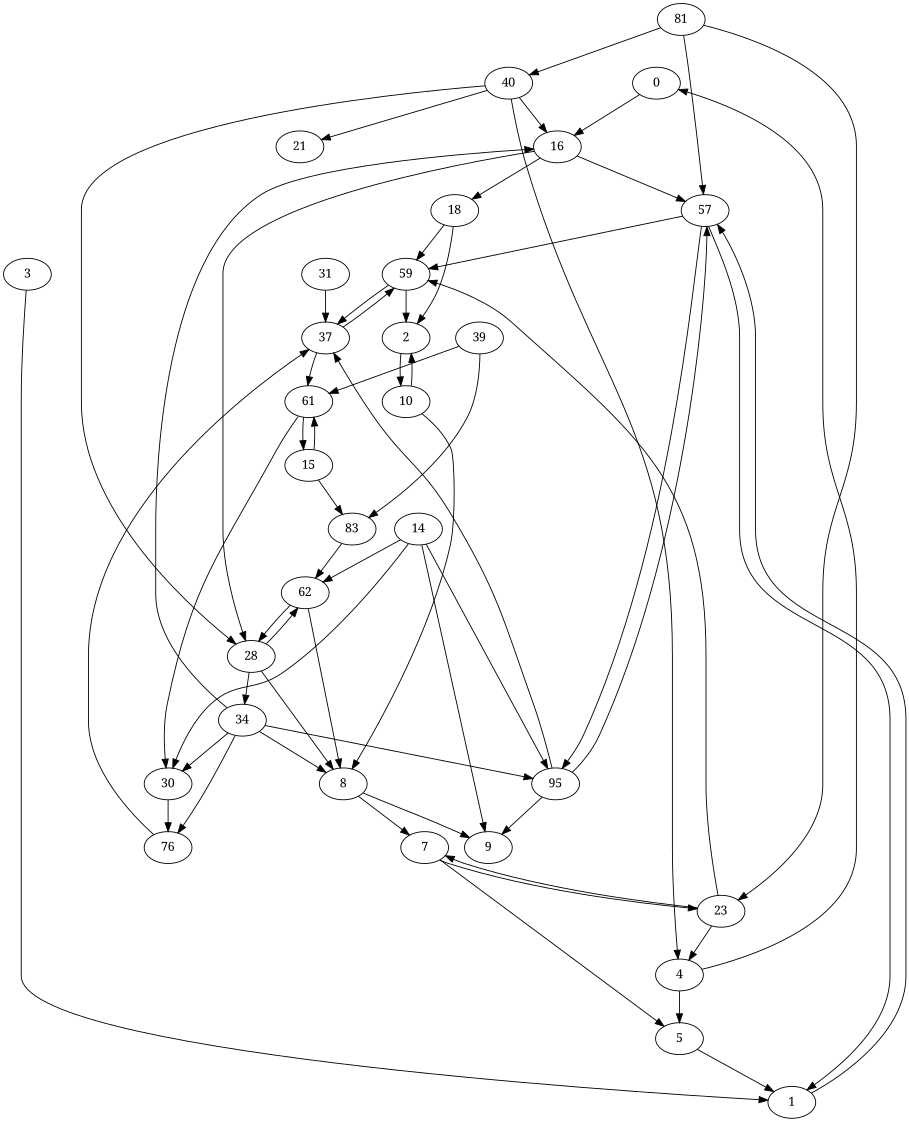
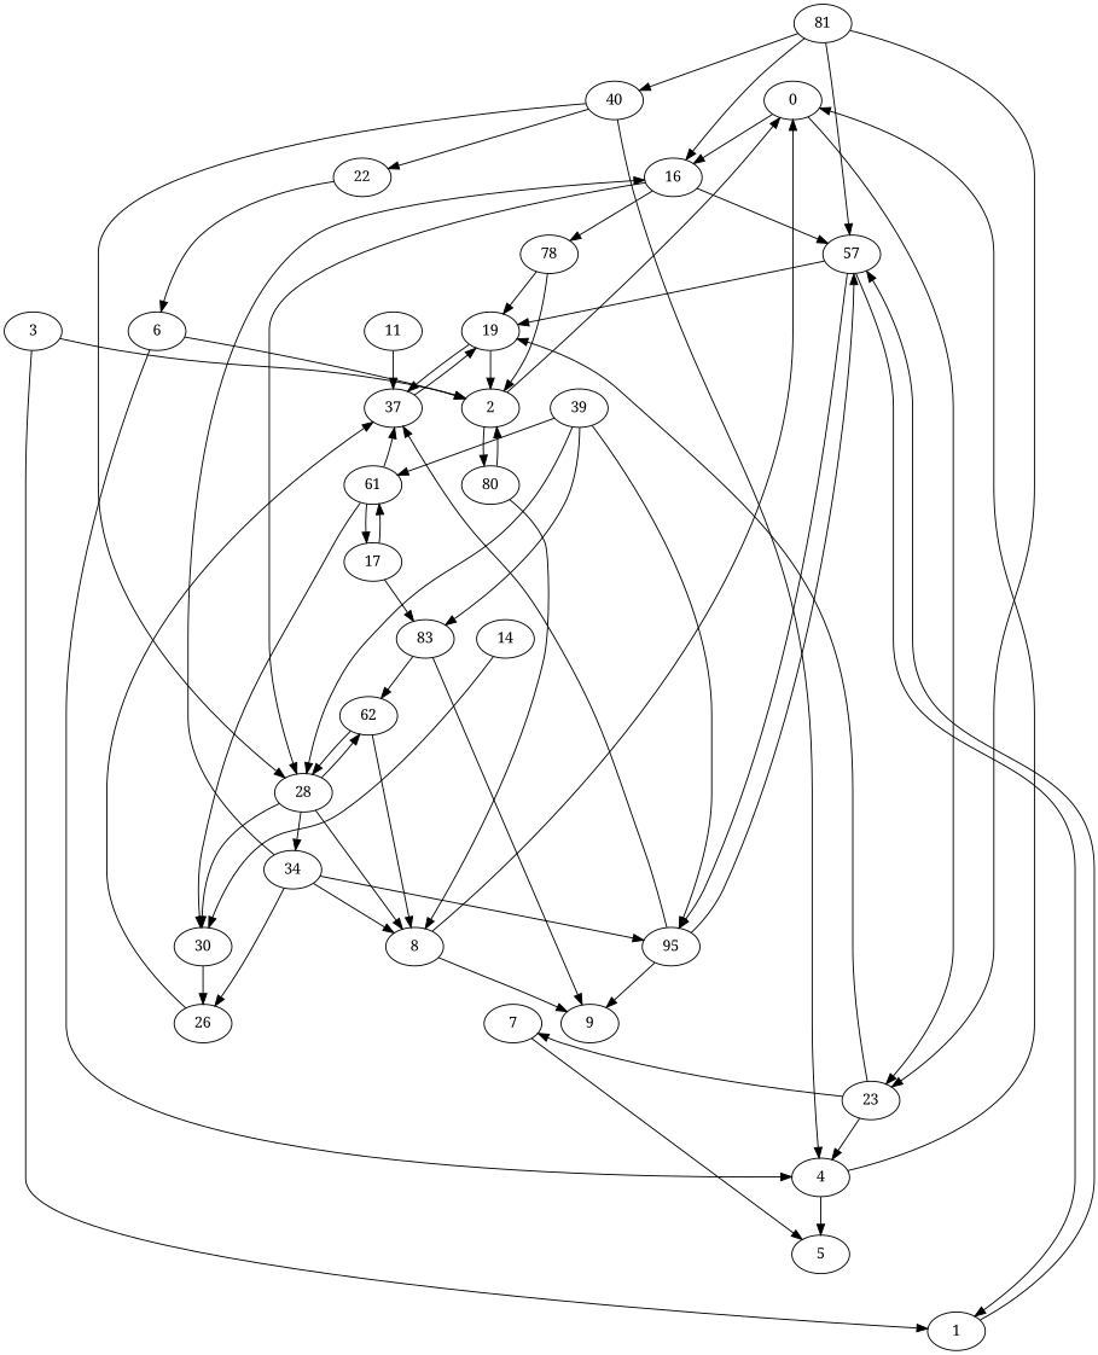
  digraph {
    fontname="Noto Serif"
    node [fontname="Noto Serif"]
    edge [fontname="Noto Serif"]
    n1 [label=0]
    n2 [label=16]
    n3 [label=8]
    n4 [label=9]
    n5 [label=57]
    n6 [label=28]
-   n7 [label=18]
+   n7 [label=78]
    n8 [label=1]
-   n9 [label=59]
+   n9 [label=19]
    n10 [label=95]
    n11 [label=2]
-   n12 [label=10]
+   n12 [label=80]
    n13 [label=3]
    n14 [label=4]
    n15 [label=5]
+   n16 [label=6]
    n17 [label=7]
    n18 [label=23]
-   n19 [label=21]
-   n20 [label=31]
+   n19 [label=22]
+   n20 [label=11]
    n21 [label=37]
    n22 [label=62]
    n23 [label=30]
    n24 [label=34]
    n25 [label=83]
    n26 [label=14]
-   n27 [label=76]
-   n28 [label=15]
+   n27 [label=26]
+   n28 [label=17]
    n29 [label=61]
    n30 [label=40]
    n31 [label=81]
    n32 [label=39]
    n1 -> n2
    n2 -> n5
    n2 -> n6
    n2 -> n7
-   n3 -> n17
+   n3 -> n1
    n3 -> n4
    n5 -> n8
    n5 -> n9
    n5 -> n10
    n6 -> n3
    n6 -> n22
-   n24 -> n23
+   n6 -> n23
    n6 -> n24
    n7 -> n9
    n7 -> n11
    n8 -> n5
    n9 -> n11
    n9 -> n21
    n10 -> n4
    n10 -> n5
    n10 -> n21
+   n11 -> n1
    n11 -> n12
    n12 -> n3
    n12 -> n11
    n13 -> n8
+   n13 -> n11
    n14 -> n1
    n14 -> n15
-   n15 -> n8
+   n16 -> n11
+   n16 -> n14
    n17 -> n15
-   n17 -> n18
+   n1 -> n18
    n18 -> n9
    n18 -> n14
    n18 -> n17
+   n19 -> n16
    n20 -> n21
    n21 -> n9
    n22 -> n3
    n22 -> n6
    n23 -> n27
    n24 -> n2
    n24 -> n3
    n24 -> n10
    n24 -> n27
-   n26 -> n4
+   n25 -> n4
    n25 -> n22
-   n26 -> n22
    n26 -> n23
    n27 -> n21
    n28 -> n25
    n28 -> n29
-   n21 -> n29
+   n29 -> n21
    n29 -> n23
    n29 -> n28
-   n30 -> n2
+   n31 -> n2
    n30 -> n6
    n30 -> n14
    n30 -> n19
    n31 -> n5
    n31 -> n18
    n31 -> n30
-   n26 -> n10
+   n32 -> n6
+   n32 -> n10
    n32 -> n25
    n32 -> n29
  }
